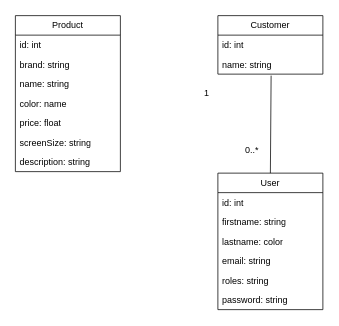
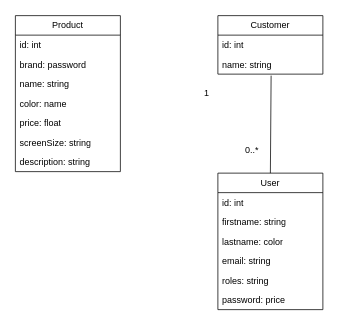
  <mxCell id="0" />
  <mxCell id="1" parent="0" />
  <mxCell id="2" value="Customer" style="swimlane;fontStyle=0;childLayout=stackLayout;horizontal=1;startSize=26;fillColor=none;horizontalStack=0;resizeParent=1;resizeParentMax=0;resizeLast=0;collapsible=1;marginBottom=0;whiteSpace=wrap;html=1;" parent="1" vertex="1"><mxGeometry x="290" y="20" width="140" height="78" as="geometry" /></mxCell>
  <mxCell id="3" value="id: int" style="text;strokeColor=none;fillColor=none;align=left;verticalAlign=top;spacingLeft=4;spacingRight=4;overflow=hidden;rotatable=0;points=[[0,0.5],[1,0.5]];portConstraint=eastwest;whiteSpace=wrap;html=1;" parent="2" vertex="1"><mxGeometry y="26" width="140" height="26" as="geometry" /></mxCell>
  <mxCell id="4" value="name: string" style="text;strokeColor=none;fillColor=none;align=left;verticalAlign=top;spacingLeft=4;spacingRight=4;overflow=hidden;rotatable=0;points=[[0,0.5],[1,0.5]];portConstraint=eastwest;whiteSpace=wrap;html=1;" parent="2" vertex="1"><mxGeometry y="52" width="140" height="26" as="geometry" /></mxCell>
  <mxCell id="5" value="User" style="swimlane;fontStyle=0;childLayout=stackLayout;horizontal=1;startSize=26;fillColor=none;horizontalStack=0;resizeParent=1;resizeParentMax=0;resizeLast=0;collapsible=1;marginBottom=0;whiteSpace=wrap;html=1;" parent="1" vertex="1"><mxGeometry x="290" y="230" width="140" height="182" as="geometry" /></mxCell>
  <mxCell id="6" value="id: int" style="text;strokeColor=none;fillColor=none;align=left;verticalAlign=top;spacingLeft=4;spacingRight=4;overflow=hidden;rotatable=0;points=[[0,0.5],[1,0.5]];portConstraint=eastwest;whiteSpace=wrap;html=1;" parent="5" vertex="1"><mxGeometry y="26" width="140" height="26" as="geometry" /></mxCell>
  <mxCell id="7" value="firstname: string" style="text;strokeColor=none;fillColor=none;align=left;verticalAlign=top;spacingLeft=4;spacingRight=4;overflow=hidden;rotatable=0;points=[[0,0.5],[1,0.5]];portConstraint=eastwest;whiteSpace=wrap;html=1;" parent="5" vertex="1"><mxGeometry y="52" width="140" height="26" as="geometry" /></mxCell>
  <mxCell id="8" value="lastname: color" style="text;strokeColor=none;fillColor=none;align=left;verticalAlign=top;spacingLeft=4;spacingRight=4;overflow=hidden;rotatable=0;points=[[0,0.5],[1,0.5]];portConstraint=eastwest;whiteSpace=wrap;html=1;" parent="5" vertex="1"><mxGeometry y="78" width="140" height="26" as="geometry" /></mxCell>
  <mxCell id="9" value="email: string" style="text;strokeColor=none;fillColor=none;align=left;verticalAlign=top;spacingLeft=4;spacingRight=4;overflow=hidden;rotatable=0;points=[[0,0.5],[1,0.5]];portConstraint=eastwest;whiteSpace=wrap;html=1;" parent="5" vertex="1"><mxGeometry y="104" width="140" height="26" as="geometry" /></mxCell>
  <mxCell id="10" value="roles: string" style="text;strokeColor=none;fillColor=none;align=left;verticalAlign=top;spacingLeft=4;spacingRight=4;overflow=hidden;rotatable=0;points=[[0,0.5],[1,0.5]];portConstraint=eastwest;whiteSpace=wrap;html=1;" parent="5" vertex="1"><mxGeometry y="130" width="140" height="26" as="geometry" /></mxCell>
- <mxCell id="11" value="password: string" style="text;strokeColor=none;fillColor=none;align=left;verticalAlign=top;spacingLeft=4;spacingRight=4;overflow=hidden;rotatable=0;points=[[0,0.5],[1,0.5]];portConstraint=eastwest;whiteSpace=wrap;html=1;" parent="5" vertex="1"><mxGeometry y="156" width="140" height="26" as="geometry" /></mxCell>
+ <mxCell id="11" value="password: price" style="text;strokeColor=none;fillColor=none;align=left;verticalAlign=top;spacingLeft=4;spacingRight=4;overflow=hidden;rotatable=0;points=[[0,0.5],[1,0.5]];portConstraint=eastwest;whiteSpace=wrap;html=1;" parent="5" vertex="1"><mxGeometry y="156" width="140" height="26" as="geometry" /></mxCell>
  <mxCell id="12" value="" style="endArrow=none;html=1;rounded=0;exitX=0.507;exitY=1.077;exitDx=0;exitDy=0;entryX=0.5;entryY=0;entryDx=0;entryDy=0;exitPerimeter=0;" parent="1" source="4" target="5" edge="1"><mxGeometry width="50" height="50" relative="1" as="geometry"><mxPoint x="350" y="181" as="sourcePoint" /><mxPoint x="570" y="180" as="targetPoint" /><Array as="points" /></mxGeometry></mxCell>
  <mxCell id="13" value="1" style="text;html=1;align=center;verticalAlign=middle;resizable=0;points=[];autosize=1;strokeColor=none;fillColor=none;" parent="1" vertex="1"><mxGeometry x="260" y="108" width="30" height="30" as="geometry" /></mxCell>
  <mxCell id="14" value="0..*" style="text;html=1;align=center;verticalAlign=middle;resizable=0;points=[];autosize=1;strokeColor=none;fillColor=none;" parent="1" vertex="1"><mxGeometry x="315" y="185" width="40" height="30" as="geometry" /></mxCell>
  <mxCell id="15" value="Product" style="swimlane;fontStyle=0;childLayout=stackLayout;horizontal=1;startSize=26;fillColor=none;horizontalStack=0;resizeParent=1;resizeParentMax=0;resizeLast=0;collapsible=1;marginBottom=0;whiteSpace=wrap;html=1;" parent="1" vertex="1"><mxGeometry x="20" y="20" width="140" height="208" as="geometry" /></mxCell>
  <mxCell id="16" value="id: int" style="text;strokeColor=none;fillColor=none;align=left;verticalAlign=top;spacingLeft=4;spacingRight=4;overflow=hidden;rotatable=0;points=[[0,0.5],[1,0.5]];portConstraint=eastwest;whiteSpace=wrap;html=1;" parent="15" vertex="1"><mxGeometry y="26" width="140" height="26" as="geometry" /></mxCell>
- <mxCell id="17" value="brand: string" style="text;strokeColor=none;fillColor=none;align=left;verticalAlign=top;spacingLeft=4;spacingRight=4;overflow=hidden;rotatable=0;points=[[0,0.5],[1,0.5]];portConstraint=eastwest;whiteSpace=wrap;html=1;" parent="15" vertex="1"><mxGeometry y="52" width="140" height="26" as="geometry" /></mxCell>
+ <mxCell id="17" value="brand: password" style="text;strokeColor=none;fillColor=none;align=left;verticalAlign=top;spacingLeft=4;spacingRight=4;overflow=hidden;rotatable=0;points=[[0,0.5],[1,0.5]];portConstraint=eastwest;whiteSpace=wrap;html=1;" parent="15" vertex="1"><mxGeometry y="52" width="140" height="26" as="geometry" /></mxCell>
  <mxCell id="18" value="name: string" style="text;strokeColor=none;fillColor=none;align=left;verticalAlign=top;spacingLeft=4;spacingRight=4;overflow=hidden;rotatable=0;points=[[0,0.5],[1,0.5]];portConstraint=eastwest;whiteSpace=wrap;html=1;" parent="15" vertex="1"><mxGeometry y="78" width="140" height="26" as="geometry" /></mxCell>
  <mxCell id="19" value="color: name" style="text;strokeColor=none;fillColor=none;align=left;verticalAlign=top;spacingLeft=4;spacingRight=4;overflow=hidden;rotatable=0;points=[[0,0.5],[1,0.5]];portConstraint=eastwest;whiteSpace=wrap;html=1;" parent="15" vertex="1"><mxGeometry y="104" width="140" height="26" as="geometry" /></mxCell>
  <mxCell id="20" value="price: float" style="text;strokeColor=none;fillColor=none;align=left;verticalAlign=top;spacingLeft=4;spacingRight=4;overflow=hidden;rotatable=0;points=[[0,0.5],[1,0.5]];portConstraint=eastwest;whiteSpace=wrap;html=1;" parent="15" vertex="1"><mxGeometry y="130" width="140" height="26" as="geometry" /></mxCell>
  <mxCell id="21" value="screenSize: string" style="text;strokeColor=none;fillColor=none;align=left;verticalAlign=top;spacingLeft=4;spacingRight=4;overflow=hidden;rotatable=0;points=[[0,0.5],[1,0.5]];portConstraint=eastwest;whiteSpace=wrap;html=1;" parent="15" vertex="1"><mxGeometry y="156" width="140" height="26" as="geometry" /></mxCell>
  <mxCell id="22" value="description: string" style="text;strokeColor=none;fillColor=none;align=left;verticalAlign=top;spacingLeft=4;spacingRight=4;overflow=hidden;rotatable=0;points=[[0,0.5],[1,0.5]];portConstraint=eastwest;whiteSpace=wrap;html=1;" vertex="1" parent="15"><mxGeometry y="182" width="140" height="26" as="geometry" /></mxCell>
